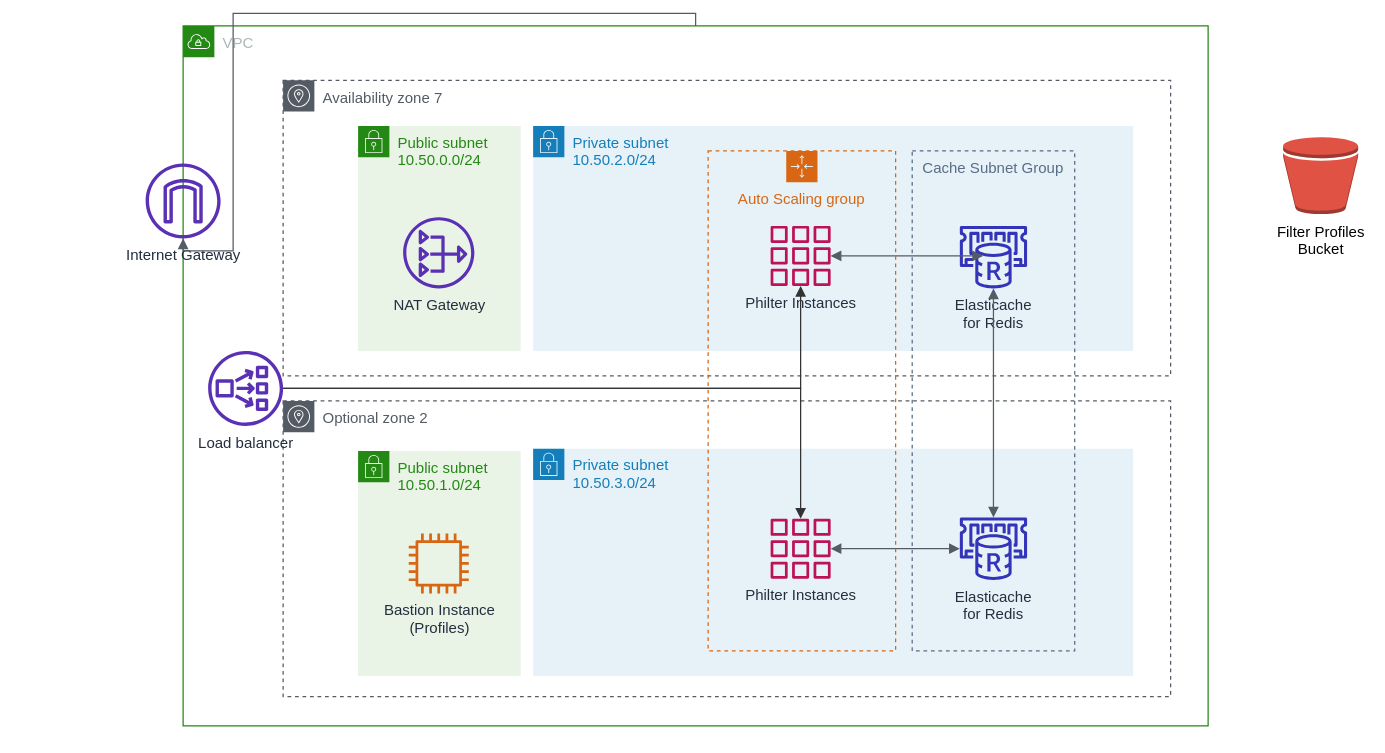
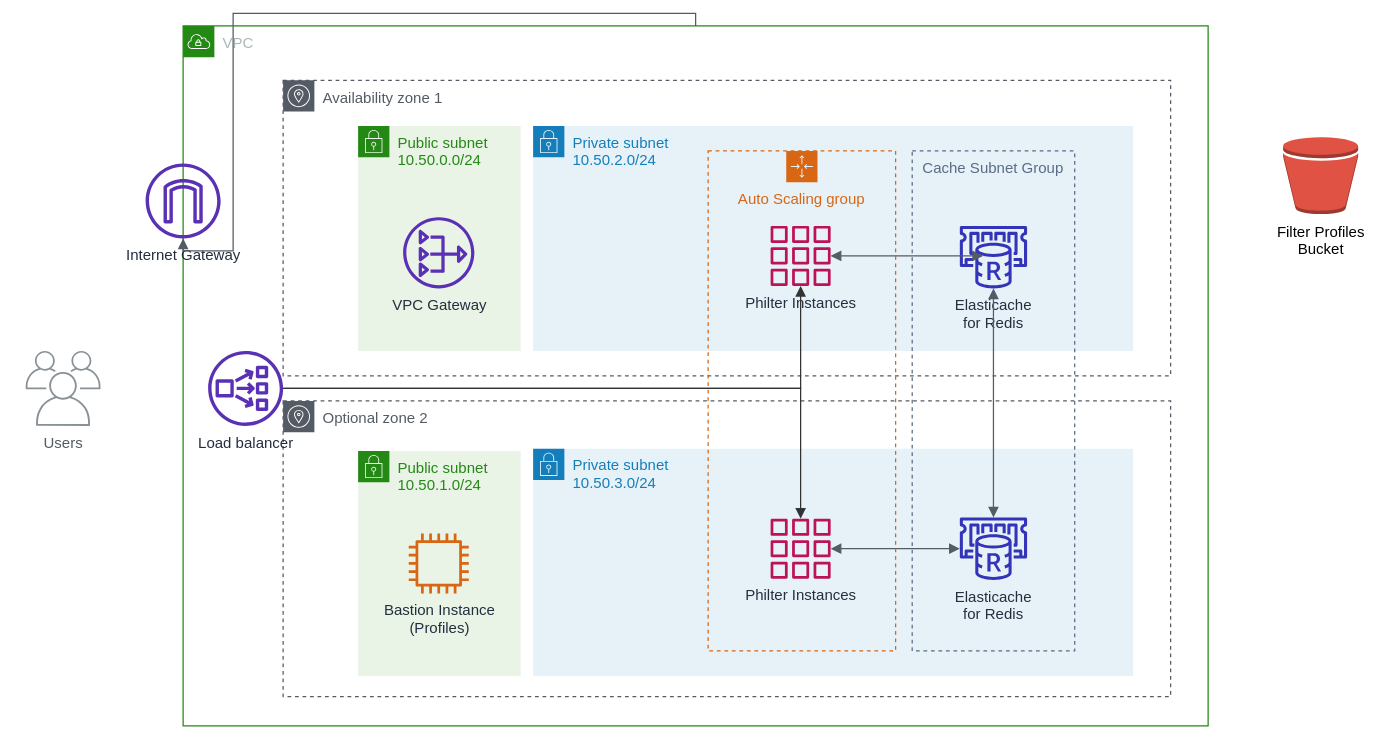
  <mxCell id="0" />
  <mxCell id="1" parent="0" />
  <mxCell id="2" value="VPC" style="points=[[0,0],[0.25,0],[0.5,0],[0.75,0],[1,0],[1,0.25],[1,0.5],[1,0.75],[1,1],[0.75,1],[0.5,1],[0.25,1],[0,1],[0,0.75],[0,0.5],[0,0.25]];outlineConnect=0;gradientColor=none;html=1;whiteSpace=wrap;fontSize=12;fontStyle=0;shape=mxgraph.aws4.group;grIcon=mxgraph.aws4.group_vpc;strokeColor=#248814;fillColor=none;verticalAlign=top;align=left;spacingLeft=30;fontColor=#AAB7B8;dashed=0;" parent="1" vertex="1"><mxGeometry x="146" y="20" width="820" height="560" as="geometry" /></mxCell>
- <mxCell id="3" value="Availability zone 7" style="outlineConnect=0;gradientColor=none;html=1;whiteSpace=wrap;fontSize=12;fontStyle=0;shape=mxgraph.aws4.group;grIcon=mxgraph.aws4.group_availability_zone;strokeColor=#545B64;fillColor=none;verticalAlign=top;align=left;spacingLeft=30;fontColor=#545B64;dashed=1;" parent="1" vertex="1"><mxGeometry x="226" y="63.5" width="710" height="236.5" as="geometry" /></mxCell>
+ <mxCell id="3" value="Availability zone 1" style="outlineConnect=0;gradientColor=none;html=1;whiteSpace=wrap;fontSize=12;fontStyle=0;shape=mxgraph.aws4.group;grIcon=mxgraph.aws4.group_availability_zone;strokeColor=#545B64;fillColor=none;verticalAlign=top;align=left;spacingLeft=30;fontColor=#545B64;dashed=1;" parent="1" vertex="1"><mxGeometry x="226" y="63.5" width="710" height="236.5" as="geometry" /></mxCell>
  <mxCell id="4" value="Private subnet&lt;br&gt;10.50.3.0/24" style="points=[[0,0],[0.25,0],[0.5,0],[0.75,0],[1,0],[1,0.25],[1,0.5],[1,0.75],[1,1],[0.75,1],[0.5,1],[0.25,1],[0,1],[0,0.75],[0,0.5],[0,0.25]];outlineConnect=0;gradientColor=none;html=1;whiteSpace=wrap;fontSize=12;fontStyle=0;shape=mxgraph.aws4.group;grIcon=mxgraph.aws4.group_security_group;grStroke=0;strokeColor=#147EBA;fillColor=#E6F2F8;verticalAlign=top;align=left;spacingLeft=30;fontColor=#147EBA;dashed=0;" parent="1" vertex="1"><mxGeometry x="426" y="358.25" width="480" height="181.75" as="geometry" /></mxCell>
  <mxCell id="5" value="Optional zone 2&lt;br&gt;" style="outlineConnect=0;gradientColor=none;html=1;whiteSpace=wrap;fontSize=12;fontStyle=0;shape=mxgraph.aws4.group;grIcon=mxgraph.aws4.group_availability_zone;strokeColor=#545B64;fillColor=none;verticalAlign=top;align=left;spacingLeft=30;fontColor=#545B64;dashed=1;" parent="1" vertex="1"><mxGeometry x="226" y="320" width="710" height="236.5" as="geometry" /></mxCell>
  <mxCell id="6" value="Internet Gateway" style="outlineConnect=0;fontColor=#232F3E;gradientColor=none;fillColor=#5A30B5;strokeColor=none;dashed=0;verticalLabelPosition=bottom;verticalAlign=top;align=center;html=1;fontSize=12;fontStyle=0;aspect=fixed;pointerEvents=1;shape=mxgraph.aws4.internet_gateway;" parent="1" vertex="1"><mxGeometry x="116" y="130" width="60" height="60" as="geometry" /></mxCell>
  <mxCell id="7" value="Public subnet&lt;br&gt;10.50.0.0/24" style="points=[[0,0],[0.25,0],[0.5,0],[0.75,0],[1,0],[1,0.25],[1,0.5],[1,0.75],[1,1],[0.75,1],[0.5,1],[0.25,1],[0,1],[0,0.75],[0,0.5],[0,0.25]];outlineConnect=0;gradientColor=none;html=1;whiteSpace=wrap;fontSize=12;fontStyle=0;shape=mxgraph.aws4.group;grIcon=mxgraph.aws4.group_security_group;grStroke=0;strokeColor=#248814;fillColor=#E9F3E6;verticalAlign=top;align=left;spacingLeft=30;fontColor=#248814;dashed=0;" parent="1" vertex="1"><mxGeometry x="286" y="100" width="130" height="180" as="geometry" /></mxCell>
  <mxCell id="8" value="Public subnet&lt;br&gt;10.50.1.0/24" style="points=[[0,0],[0.25,0],[0.5,0],[0.75,0],[1,0],[1,0.25],[1,0.5],[1,0.75],[1,1],[0.75,1],[0.5,1],[0.25,1],[0,1],[0,0.75],[0,0.5],[0,0.25]];outlineConnect=0;gradientColor=none;html=1;whiteSpace=wrap;fontSize=12;fontStyle=0;shape=mxgraph.aws4.group;grIcon=mxgraph.aws4.group_security_group;grStroke=0;strokeColor=#248814;fillColor=#E9F3E6;verticalAlign=top;align=left;spacingLeft=30;fontColor=#248814;dashed=0;" parent="1" vertex="1"><mxGeometry x="286" y="360" width="130" height="180" as="geometry" /></mxCell>
  <mxCell id="9" value="Private subnet&lt;br&gt;10.50.2.0/24" style="points=[[0,0],[0.25,0],[0.5,0],[0.75,0],[1,0],[1,0.25],[1,0.5],[1,0.75],[1,1],[0.75,1],[0.5,1],[0.25,1],[0,1],[0,0.75],[0,0.5],[0,0.25]];outlineConnect=0;gradientColor=none;html=1;whiteSpace=wrap;fontSize=12;fontStyle=0;shape=mxgraph.aws4.group;grIcon=mxgraph.aws4.group_security_group;grStroke=0;strokeColor=#147EBA;fillColor=#E6F2F8;verticalAlign=top;align=left;spacingLeft=30;fontColor=#147EBA;dashed=0;" parent="1" vertex="1"><mxGeometry x="426" y="100" width="480" height="180" as="geometry" /></mxCell>
- <mxCell id="10" value="NAT Gateway" style="outlineConnect=0;fontColor=#232F3E;gradientColor=none;fillColor=#5A30B5;strokeColor=none;dashed=0;verticalLabelPosition=bottom;verticalAlign=top;align=center;html=1;fontSize=12;fontStyle=0;aspect=fixed;pointerEvents=1;shape=mxgraph.aws4.nat_gateway;" parent="1" vertex="1"><mxGeometry x="322" y="173" width="57" height="57" as="geometry" /></mxCell>
+ <mxCell id="10" value="VPC Gateway" style="outlineConnect=0;fontColor=#232F3E;gradientColor=none;fillColor=#5A30B5;strokeColor=none;dashed=0;verticalLabelPosition=bottom;verticalAlign=top;align=center;html=1;fontSize=12;fontStyle=0;aspect=fixed;pointerEvents=1;shape=mxgraph.aws4.nat_gateway;" parent="1" vertex="1"><mxGeometry x="322" y="173" width="57" height="57" as="geometry" /></mxCell>
  <mxCell id="11" value="Philter Instances" style="outlineConnect=0;fontColor=#232F3E;gradientColor=none;fillColor=#BC1356;strokeColor=none;dashed=0;verticalLabelPosition=bottom;verticalAlign=top;align=center;html=1;fontSize=12;fontStyle=0;aspect=fixed;pointerEvents=1;shape=mxgraph.aws4.instances_2;" parent="1" vertex="1"><mxGeometry x="616" y="180" width="48" height="48" as="geometry" /></mxCell>
  <mxCell id="12" value="Philter Instances" style="outlineConnect=0;fontColor=#232F3E;gradientColor=none;fillColor=#BC1356;strokeColor=none;dashed=0;verticalLabelPosition=bottom;verticalAlign=top;align=center;html=1;fontSize=12;fontStyle=0;aspect=fixed;pointerEvents=1;shape=mxgraph.aws4.instances_2;" parent="1" vertex="1"><mxGeometry x="616" y="414.25" width="48" height="48" as="geometry" /></mxCell>
  <mxCell id="13" value="Elasticache&lt;br&gt;for Redis" style="outlineConnect=0;fontColor=#232F3E;gradientColor=none;fillColor=#3334B9;strokeColor=none;dashed=0;verticalLabelPosition=bottom;verticalAlign=top;align=center;html=1;fontSize=12;fontStyle=0;aspect=fixed;pointerEvents=1;shape=mxgraph.aws4.elasticache_for_redis;" parent="1" vertex="1"><mxGeometry x="766" y="180" width="56.53" height="50" as="geometry" /></mxCell>
+ <mxCell id="14" value="Users" style="outlineConnect=0;gradientColor=none;fontColor=#545B64;strokeColor=none;fillColor=#879196;dashed=0;verticalLabelPosition=bottom;verticalAlign=top;align=center;html=1;fontSize=12;fontStyle=0;aspect=fixed;shape=mxgraph.aws4.illustration_users;pointerEvents=1" parent="1" vertex="1"><mxGeometry x="20" y="280" width="60" height="60" as="geometry" /></mxCell>
  <mxCell id="15" value="Elasticache&lt;br&gt;for Redis" style="outlineConnect=0;fontColor=#232F3E;gradientColor=none;fillColor=#3334B9;strokeColor=none;dashed=0;verticalLabelPosition=bottom;verticalAlign=top;align=center;html=1;fontSize=12;fontStyle=0;aspect=fixed;pointerEvents=1;shape=mxgraph.aws4.elasticache_for_redis;" parent="1" vertex="1"><mxGeometry x="766" y="413.25" width="56.53" height="50" as="geometry" /></mxCell>
  <mxCell id="16" value="" style="edgeStyle=orthogonalEdgeStyle;html=1;endArrow=none;elbow=vertical;startArrow=block;startFill=1;strokeColor=#545B64;rounded=0;fontSize=12;strokeWidth=1;" parent="1" source="6" target="2" edge="1"><mxGeometry width="100" relative="1" as="geometry"><mxPoint x="76" y="210" as="sourcePoint" /><mxPoint x="176" y="210" as="targetPoint" /></mxGeometry></mxCell>
  <mxCell id="17" value="" style="edgeStyle=orthogonalEdgeStyle;html=1;endArrow=block;elbow=vertical;startArrow=none;endFill=1;strokeColor=#333333;rounded=0;fontSize=12;strokeWidth=1;" parent="1" source="23" target="12" edge="1"><mxGeometry width="100" relative="1" as="geometry"><mxPoint x="596" y="310" as="sourcePoint" /><mxPoint x="96" y="620" as="targetPoint" /></mxGeometry></mxCell>
  <mxCell id="18" value="" style="edgeStyle=orthogonalEdgeStyle;html=1;endArrow=block;elbow=vertical;startArrow=none;endFill=1;strokeColor=#333333;rounded=0;fontSize=12;strokeWidth=1;" parent="1" source="23" target="11" edge="1"><mxGeometry width="100" relative="1" as="geometry"><mxPoint x="56" y="440" as="sourcePoint" /><mxPoint x="156" y="440" as="targetPoint" /></mxGeometry></mxCell>
  <mxCell id="19" value="" style="edgeStyle=orthogonalEdgeStyle;html=1;endArrow=block;elbow=vertical;startArrow=block;startFill=1;endFill=1;strokeColor=#545B64;rounded=0;fontSize=12;strokeWidth=1;" parent="1" source="11" edge="1"><mxGeometry width="100" relative="1" as="geometry"><mxPoint x="846" y="-20" as="sourcePoint" /><mxPoint x="786" y="204" as="targetPoint" /></mxGeometry></mxCell>
  <mxCell id="20" value="" style="edgeStyle=orthogonalEdgeStyle;html=1;endArrow=block;elbow=vertical;startArrow=block;startFill=1;endFill=1;strokeColor=#545B64;rounded=0;fontSize=12;strokeWidth=1;" parent="1" source="12" target="15" edge="1"><mxGeometry width="100" relative="1" as="geometry"><mxPoint x="1116" y="390" as="sourcePoint" /><mxPoint x="1186" y="260" as="targetPoint" /></mxGeometry></mxCell>
  <mxCell id="21" value="" style="edgeStyle=orthogonalEdgeStyle;html=1;endArrow=block;elbow=vertical;startArrow=block;startFill=1;endFill=1;strokeColor=#545B64;rounded=0;fontSize=12;" parent="1" source="15" target="13" edge="1"><mxGeometry width="100" relative="1" as="geometry"><mxPoint x="1146" y="190" as="sourcePoint" /><mxPoint x="1246" y="190" as="targetPoint" /></mxGeometry></mxCell>
  <mxCell id="22" value="Auto Scaling group" style="points=[[0,0],[0.25,0],[0.5,0],[0.75,0],[1,0],[1,0.25],[1,0.5],[1,0.75],[1,1],[0.75,1],[0.5,1],[0.25,1],[0,1],[0,0.75],[0,0.5],[0,0.25]];outlineConnect=0;gradientColor=none;html=1;whiteSpace=wrap;fontSize=12;fontStyle=0;shape=mxgraph.aws4.groupCenter;grIcon=mxgraph.aws4.group_auto_scaling_group;grStroke=1;strokeColor=#D86613;fillColor=none;verticalAlign=top;align=center;fontColor=#D86613;dashed=1;spacingTop=25;" parent="1" vertex="1"><mxGeometry x="566" y="120" width="150" height="400" as="geometry" /></mxCell>
  <mxCell id="23" value="Load balancer" style="outlineConnect=0;fontColor=#232F3E;gradientColor=none;fillColor=#5A30B5;strokeColor=none;dashed=0;verticalLabelPosition=bottom;verticalAlign=top;align=center;html=1;fontSize=12;fontStyle=0;aspect=fixed;pointerEvents=1;shape=mxgraph.aws4.network_load_balancer;" parent="1" vertex="1"><mxGeometry x="166" y="280" width="60" height="60" as="geometry" /></mxCell>
  <mxCell id="24" value="Cache Subnet Group" style="fillColor=none;strokeColor=#5A6C86;dashed=1;verticalAlign=top;fontStyle=0;fontColor=#5A6C86;" parent="1" vertex="1"><mxGeometry x="729.26" y="120" width="130" height="400" as="geometry" /></mxCell>
  <mxCell id="25" value="Filter Profiles&lt;br&gt;Bucket" style="outlineConnect=0;dashed=0;verticalLabelPosition=bottom;verticalAlign=top;align=center;html=1;shape=mxgraph.aws3.bucket;fillColor=#E05243;gradientColor=none;" vertex="1" parent="1"><mxGeometry x="1026" y="109" width="60" height="61.5" as="geometry" /></mxCell>
  <mxCell id="26" value="Bastion Instance&lt;br&gt;(Profiles)" style="outlineConnect=0;fontColor=#232F3E;gradientColor=none;fillColor=#D86613;strokeColor=none;dashed=0;verticalLabelPosition=bottom;verticalAlign=top;align=center;html=1;fontSize=12;fontStyle=0;aspect=fixed;pointerEvents=1;shape=mxgraph.aws4.instance2;" vertex="1" parent="1"><mxGeometry x="326.5" y="426" width="48" height="48" as="geometry" /></mxCell>
